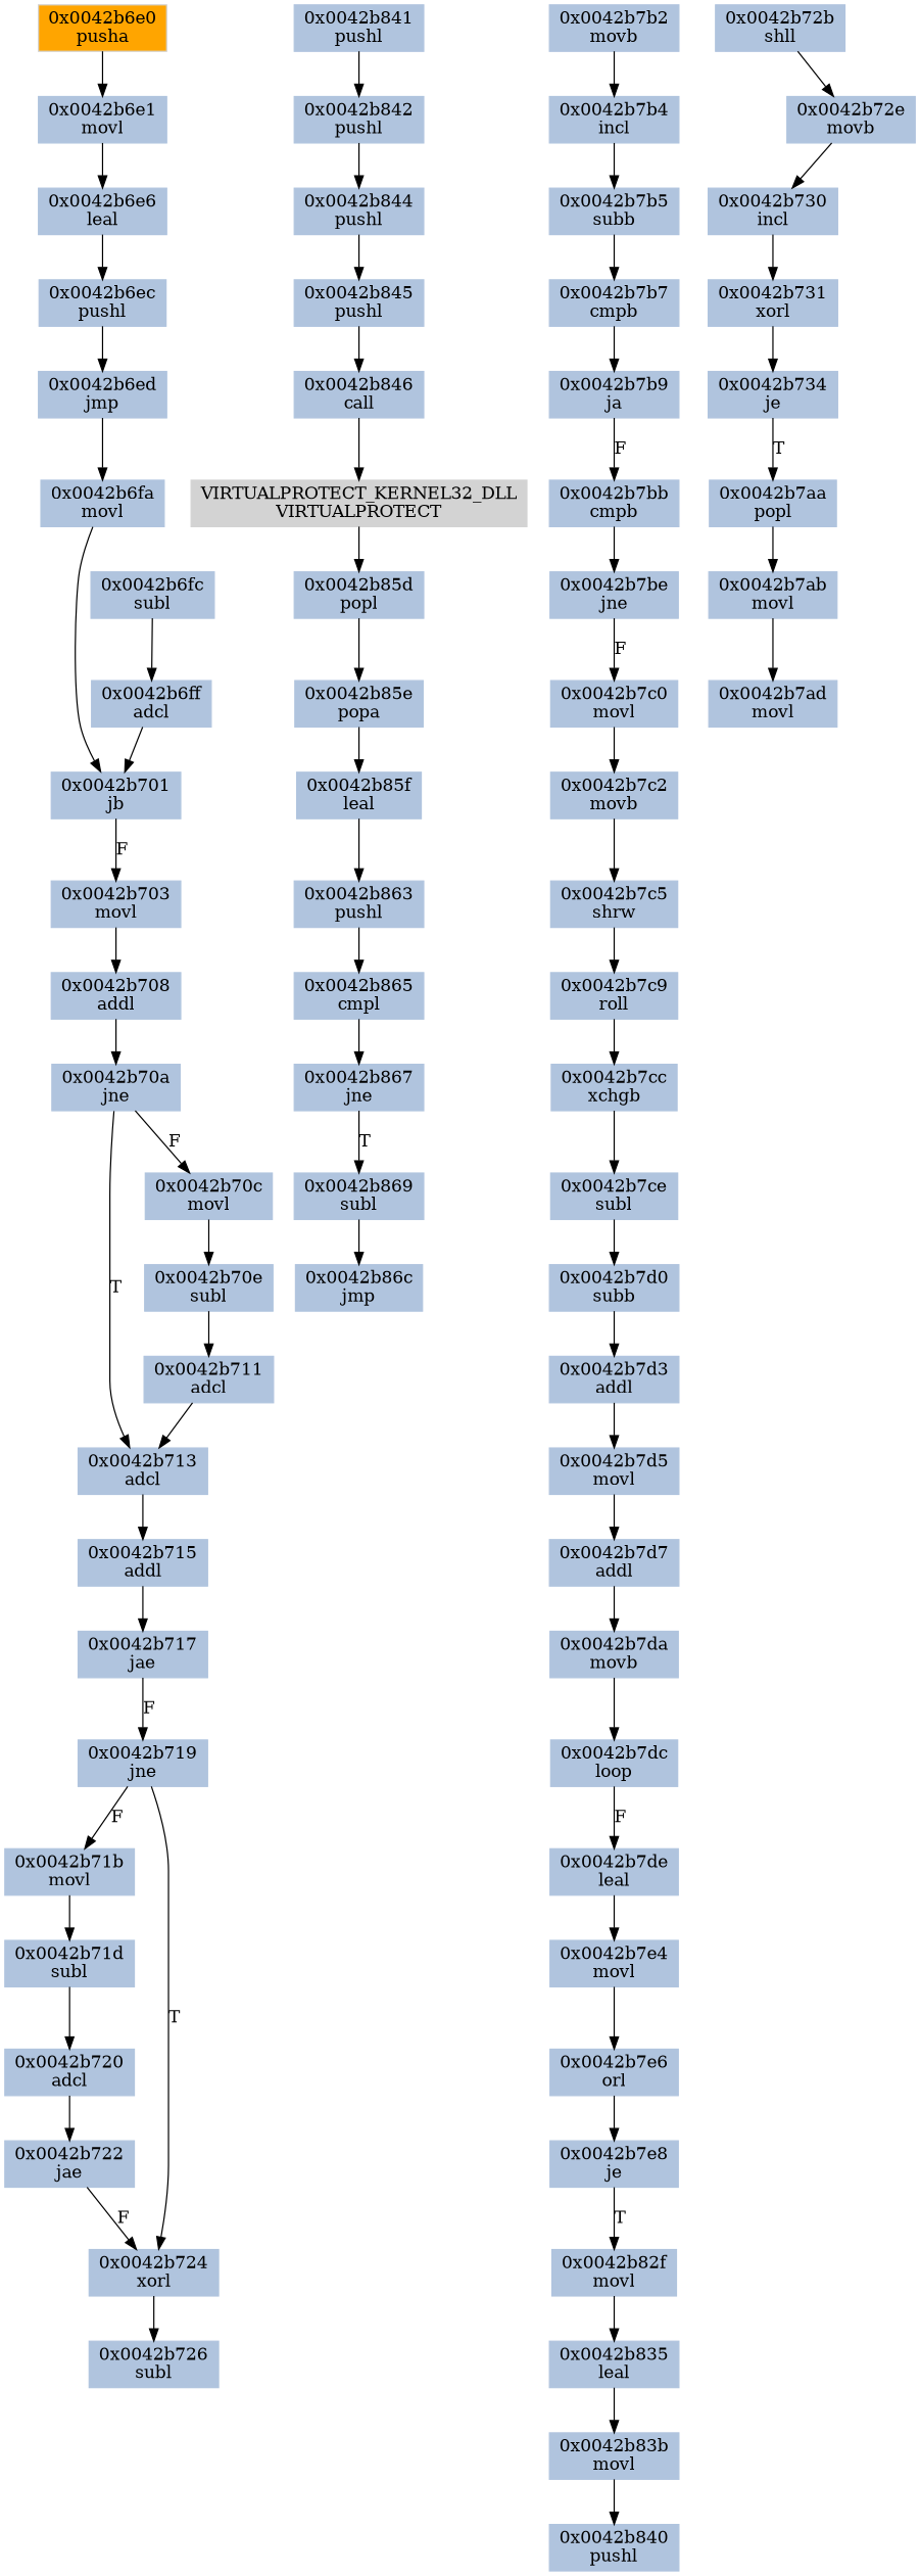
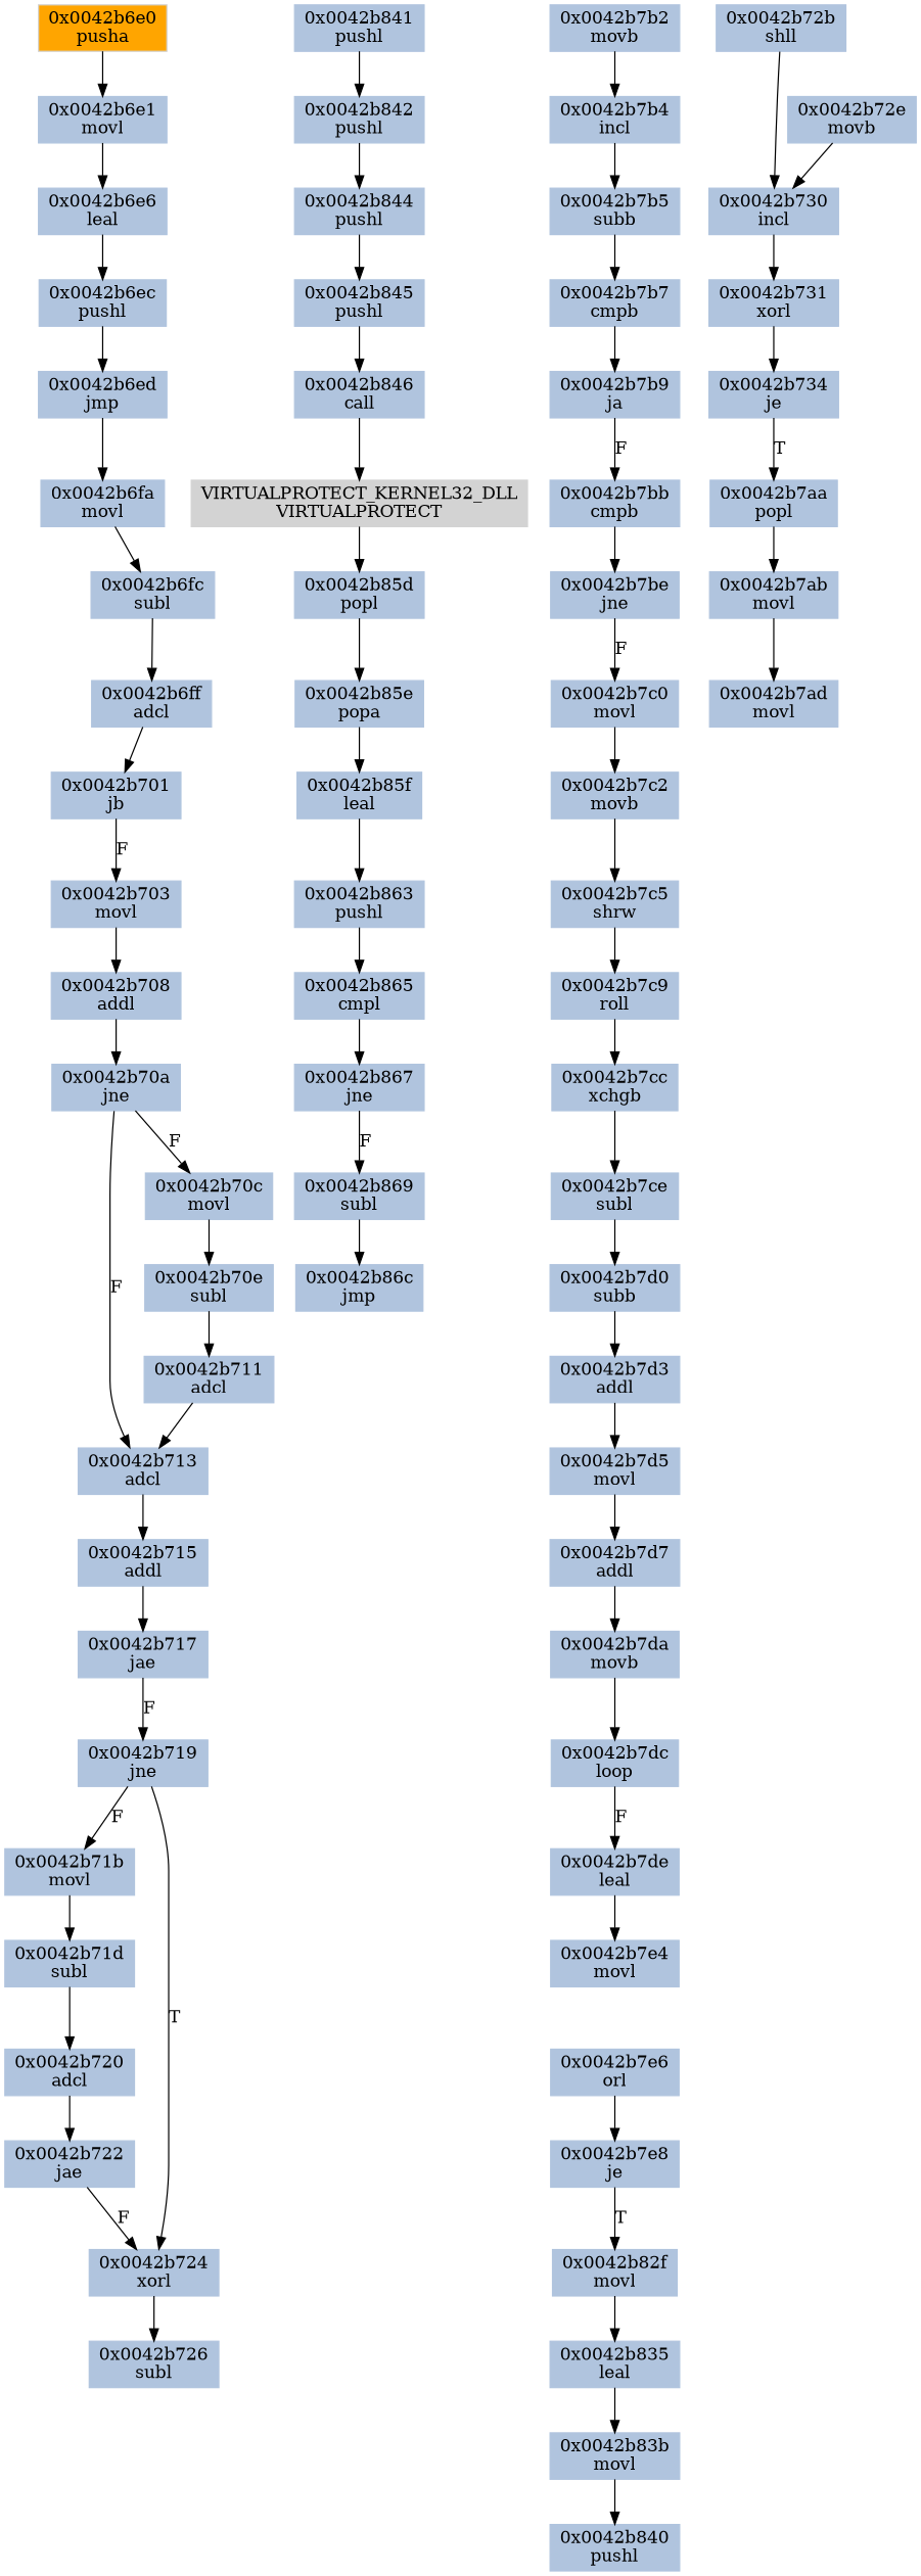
  strict digraph {
    node [color=lightsteelblue fillcolor=lightsteelblue shape=rectangle style=filled]
    edge [color="#000000"]
    n1 [label="0x0042b70a\njne"]
    n2 [label="0x0042b713\nadcl"]
    n3 [label="0x0042b70c\nmovl"]
    n4 [label="0x0042b715\naddl"]
    n5 [label="0x0042b70e\nsubl"]
    n6 [label="0x0042b717\njae"]
    n7 [label="0x0042b711\nadcl"]
    n8 [label="0x0042b85e\npopa"]
    n9 [label="0x0042b85f\nleal"]
    n10 [label="0x0042b863\npushl"]
    n11 [label="0x0042b865\ncmpl"]
    n12 [label="0x0042b6e6\nleal"]
    n13 [label="0x0042b6ec\npushl"]
    n14 [label="0x0042b6ed\njmp"]
    n15 [label="0x0042b6fa\nmovl"]
    n16 [label="0x0042b7b9\nja"]
    n17 [label="0x0042b7bb\ncmpb"]
    n18 [label="0x0042b7be\njne"]
    n19 [label="0x0042b7c0\nmovl"]
    n20 [label="0x0042b85d\npopl"]
    n21 [label="0x0042b844\npushl"]
    n22 [label="0x0042b845\npushl"]
    n23 [label="0x0042b846\ncall"]
    n24 [color=lightgrey fillcolor=lightgrey label="VIRTUALPROTECT_KERNEL32_DLL\nVIRTUALPROTECT"]
    n25 [label="0x0042b7e4\nmovl"]
    n26 [label="0x0042b7e6\norl"]
    n27 [label="0x0042b7e8\nje"]
    n28 [label="0x0042b82f\nmovl"]
    n29 [label="0x0042b7aa\npopl"]
    n30 [label="0x0042b7ab\nmovl"]
    n31 [label="0x0042b7ad\nmovl"]
    n32 [label="0x0042b867\njne"]
    n33 [label="0x0042b869\nsubl"]
    n34 [label="0x0042b86c\njmp"]
    n35 [label="0x0042b734\nje"]
    n36 [label="0x0042b730\nincl"]
    n37 [label="0x0042b731\nxorl"]
    n38 [label="0x0042b7d5\nmovl"]
    n39 [label="0x0042b7d7\naddl"]
    n40 [label="0x0042b7da\nmovb"]
    n41 [label="0x0042b7dc\nloop"]
    n42 [label="0x0042b835\nleal"]
    n43 [label="0x0042b83b\nmovl"]
    n44 [label="0x0042b840\npushl"]
    n45 [label="0x0042b719\njne"]
    n46 [label="0x0042b71b\nmovl"]
    n47 [label="0x0042b724\nxorl"]
    n48 [label="0x0042b71d\nsubl"]
    n49 [label="0x0042b726\nsubl"]
    n50 [label="0x0042b7b7\ncmpb"]
    n51 [label="0x0042b72b\nshll"]
    n52 [label="0x0042b72e\nmovb"]
    n53 [label="0x0042b7c2\nmovb"]
    n54 [label="0x0042b7b2\nmovb"]
    n55 [label="0x0042b7b4\nincl"]
    n56 [label="0x0042b7b5\nsubb"]
    n57 [label="0x0042b841\npushl"]
    n58 [label="0x0042b842\npushl"]
    n59 [label="0x0042b7de\nleal"]
    n60 [label="0x0042b720\nadcl"]
    n61 [label="0x0042b722\njae"]
    n62 [label="0x0042b6ff\nadcl"]
    n63 [label="0x0042b701\njb"]
    n64 [label="0x0042b703\nmovl"]
    n65 [label="0x0042b708\naddl"]
    n66 [label="0x0042b6fc\nsubl"]
    n67 [label="0x0042b7d0\nsubb"]
    n68 [label="0x0042b7d3\naddl"]
    n69 [label="0x0042b6e1\nmovl"]
    n70 [label="0x0042b7ce\nsubl"]
    n71 [color=lightgrey fillcolor=orange label="0x0042b6e0\npusha"]
    n72 [label="0x0042b7cc\nxchgb"]
    n73 [label="0x0042b7c5\nshrw"]
    n74 [label="0x0042b7c9\nroll"]
-   n1 -> n2 [label=T]
+   n1 -> n2 [label=F]
    n1 -> n3 [label=F]
    n2 -> n4
    n3 -> n5
    n4 -> n6
    n5 -> n7
    n6 -> n45 [label=F]
    n7 -> n2
    n8 -> n9
    n9 -> n10
    n10 -> n11
    n11 -> n32
    n12 -> n13
    n13 -> n14
    n14 -> n15
-   n15 -> n63
+   n15 -> n66
    n16 -> n17 [label=F]
    n17 -> n18
    n18 -> n19 [label=F]
    n19 -> n53
    n20 -> n8
    n21 -> n22
    n22 -> n23
    n23 -> n24
    n24 -> n20
-   n25 -> n26
    n26 -> n27
    n27 -> n28 [label=T]
    n28 -> n42
    n29 -> n30
    n30 -> n31
-   n32 -> n33 [label=T]
+   n32 -> n33 [label=F]
    n33 -> n34
    n35 -> n29 [label=T]
    n36 -> n37
    n37 -> n35
    n38 -> n39
    n39 -> n40
    n40 -> n41
    n41 -> n59 [label=F]
    n42 -> n43
    n43 -> n44
    n45 -> n46 [label=F]
    n45 -> n47 [label=T]
    n46 -> n48
    n47 -> n49
    n48 -> n60
    n50 -> n16
-   n51 -> n52
+   n51 -> n36
    n52 -> n36
    n53 -> n73
    n54 -> n55
    n55 -> n56
    n56 -> n50
    n57 -> n58
    n58 -> n21
    n59 -> n25
    n60 -> n61
    n61 -> n47 [label=F]
    n62 -> n63
    n63 -> n64 [label=F]
    n64 -> n65
    n65 -> n1
    n66 -> n62
    n67 -> n68
    n68 -> n38
    n69 -> n12
    n70 -> n67
    n71 -> n69
    n72 -> n70
    n73 -> n74
    n74 -> n72
  }
